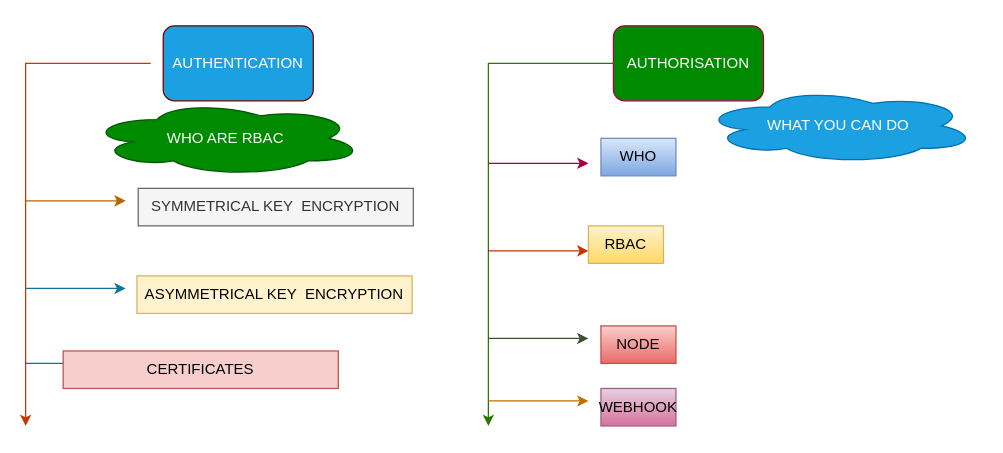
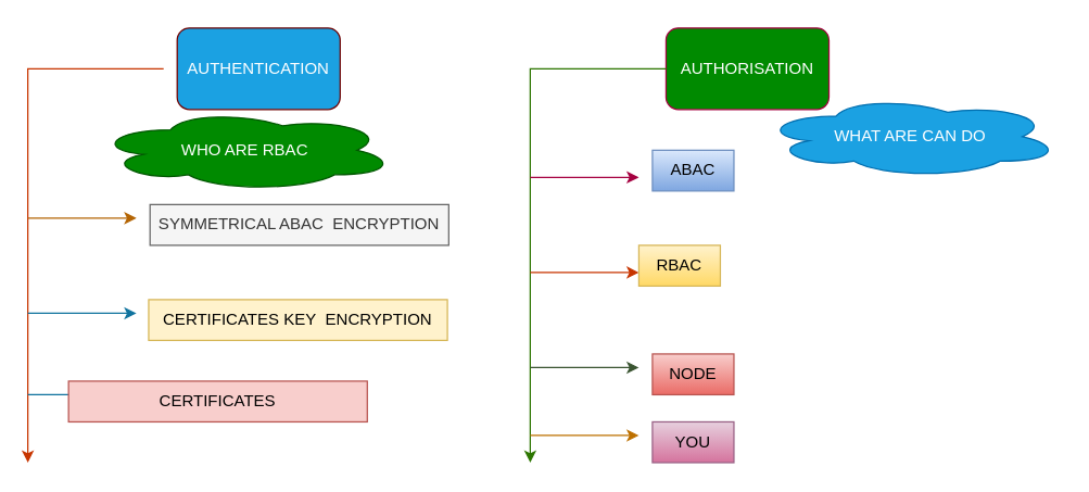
  <mxCell id="0" />
  <mxCell id="1" parent="0" />
  <mxCell id="2" value="AUTHENTICATION" style="rounded=1;whiteSpace=wrap;html=1;fillColor=#1ba1e2;fontColor=#ffffff;strokeColor=#6F0000;" vertex="1" parent="1"><mxGeometry x="130" y="20" width="120" height="60" as="geometry" /></mxCell>
  <mxCell id="3" value="" style="endArrow=classic;html=1;rounded=0;exitX=0;exitY=0.5;exitDx=0;exitDy=0;fillColor=#fa6800;strokeColor=#C73500;" edge="1" parent="1"><mxGeometry relative="1" as="geometry"><mxPoint x="120" y="50" as="sourcePoint" /><mxPoint x="20" y="340" as="targetPoint" /><Array as="points"><mxPoint x="20" y="50" /></Array></mxGeometry></mxCell>
  <mxCell id="4" value="" style="endArrow=classic;html=1;rounded=0;fillColor=#fad7ac;strokeColor=#b46504;" edge="1" parent="1"><mxGeometry relative="1" as="geometry"><mxPoint x="20" y="160" as="sourcePoint" /><mxPoint x="100" y="160" as="targetPoint" /></mxGeometry></mxCell>
  <mxCell id="5" value="" style="endArrow=classic;html=1;rounded=0;fillColor=#b1ddf0;strokeColor=#10739e;" edge="1" parent="1"><mxGeometry relative="1" as="geometry"><mxPoint x="20" y="230" as="sourcePoint" /><mxPoint x="100" y="230" as="targetPoint" /><Array as="points" /></mxGeometry></mxCell>
  <mxCell id="6" value="" style="endArrow=classic;html=1;rounded=0;fillColor=#b1ddf0;strokeColor=#10739e;" edge="1" parent="1"><mxGeometry relative="1" as="geometry"><mxPoint x="20" y="290" as="sourcePoint" /><mxPoint x="100" y="290" as="targetPoint" /><Array as="points" /></mxGeometry></mxCell>
- <mxCell id="7" value="SYMMETRICAL KEY&amp;nbsp; ENCRYPTION" style="text;html=1;whiteSpace=wrap;strokeColor=#666666;fillColor=#f5f5f5;align=center;verticalAlign=middle;rounded=0;fontColor=#333333;" vertex="1" parent="1"><mxGeometry x="110" y="150" width="220" height="30" as="geometry" /></mxCell>
- <mxCell id="8" value="ASYMMETRICAL KEY&amp;nbsp; ENCRYPTION" style="text;html=1;whiteSpace=wrap;strokeColor=#d6b656;fillColor=#fff2cc;align=center;verticalAlign=middle;rounded=0;" vertex="1" parent="1"><mxGeometry x="109" y="220" width="220" height="30" as="geometry" /></mxCell>
+ <mxCell id="7" value="SYMMETRICAL ABAC&amp;nbsp; ENCRYPTION" style="text;html=1;whiteSpace=wrap;strokeColor=#666666;fillColor=#f5f5f5;align=center;verticalAlign=middle;rounded=0;fontColor=#333333;" vertex="1" parent="1"><mxGeometry x="110" y="150" width="220" height="30" as="geometry" /></mxCell>
+ <mxCell id="8" value="CERTIFICATES KEY&amp;nbsp; ENCRYPTION" style="text;html=1;whiteSpace=wrap;strokeColor=#d6b656;fillColor=#fff2cc;align=center;verticalAlign=middle;rounded=0;" vertex="1" parent="1"><mxGeometry x="109" y="220" width="220" height="30" as="geometry" /></mxCell>
  <mxCell id="9" value="CERTIFICATES" style="text;html=1;whiteSpace=wrap;strokeColor=#b85450;fillColor=#f8cecc;align=center;verticalAlign=middle;rounded=0;" vertex="1" parent="1"><mxGeometry x="50" y="280" width="220" height="30" as="geometry" /></mxCell>
  <mxCell id="10" value="AUTHORISATION" style="rounded=1;whiteSpace=wrap;html=1;fillColor=#008a00;fontColor=#ffffff;strokeColor=#A50040;" vertex="1" parent="1"><mxGeometry x="490" y="20" width="120" height="60" as="geometry" /></mxCell>
  <mxCell id="11" value="" style="endArrow=classic;html=1;rounded=0;exitX=0;exitY=0.5;exitDx=0;exitDy=0;fillColor=#60a917;strokeColor=#2D7600;" edge="1" parent="1"><mxGeometry relative="1" as="geometry"><mxPoint x="490" y="50" as="sourcePoint" /><mxPoint x="390" y="340" as="targetPoint" /><Array as="points"><mxPoint x="390" y="50" /></Array></mxGeometry></mxCell>
  <mxCell id="12" value="" style="endArrow=classic;html=1;rounded=0;fillColor=#d80073;strokeColor=#A50040;" edge="1" parent="1"><mxGeometry relative="1" as="geometry"><mxPoint x="390" y="130" as="sourcePoint" /><mxPoint x="470" y="130" as="targetPoint" /></mxGeometry></mxCell>
  <mxCell id="13" value="" style="endArrow=classic;html=1;rounded=0;fillColor=#fa6800;strokeColor=#C73500;" edge="1" parent="1"><mxGeometry relative="1" as="geometry"><mxPoint x="390" y="200" as="sourcePoint" /><mxPoint x="470" y="200" as="targetPoint" /></mxGeometry></mxCell>
  <mxCell id="14" value="" style="endArrow=classic;html=1;rounded=0;fillColor=#6d8764;strokeColor=#3A5431;" edge="1" parent="1"><mxGeometry relative="1" as="geometry"><mxPoint x="390" y="270" as="sourcePoint" /><mxPoint x="470" y="270" as="targetPoint" /></mxGeometry></mxCell>
  <mxCell id="15" value="" style="endArrow=classic;html=1;rounded=0;fillColor=#f0a30a;strokeColor=#BD7000;" edge="1" parent="1"><mxGeometry relative="1" as="geometry"><mxPoint x="390" y="320" as="sourcePoint" /><mxPoint x="470" y="320" as="targetPoint" /><Array as="points" /></mxGeometry></mxCell>
- <mxCell id="16" value="WHO" style="text;html=1;whiteSpace=wrap;strokeColor=#6c8ebf;fillColor=#dae8fc;align=center;verticalAlign=middle;rounded=0;gradientColor=#7ea6e0;" vertex="1" parent="1"><mxGeometry x="480" y="110" width="60" height="30" as="geometry" /></mxCell>
+ <mxCell id="16" value="ABAC" style="text;html=1;whiteSpace=wrap;strokeColor=#6c8ebf;fillColor=#dae8fc;align=center;verticalAlign=middle;rounded=0;gradientColor=#7ea6e0;" vertex="1" parent="1"><mxGeometry x="480" y="110" width="60" height="30" as="geometry" /></mxCell>
  <mxCell id="17" value="RBAC" style="text;html=1;whiteSpace=wrap;strokeColor=#d6b656;fillColor=#fff2cc;align=center;verticalAlign=middle;rounded=0;gradientColor=#ffd966;" vertex="1" parent="1"><mxGeometry x="470" y="180" width="60" height="30" as="geometry" /></mxCell>
  <mxCell id="18" value="NODE" style="text;html=1;whiteSpace=wrap;strokeColor=#b85450;fillColor=#f8cecc;align=center;verticalAlign=middle;rounded=0;gradientColor=#ea6b66;" vertex="1" parent="1"><mxGeometry x="480" y="260" width="60" height="30" as="geometry" /></mxCell>
- <mxCell id="19" value="WEBHOOK" style="text;html=1;whiteSpace=wrap;strokeColor=#996185;fillColor=#e6d0de;align=center;verticalAlign=middle;rounded=0;gradientColor=#d5739d;" vertex="1" parent="1"><mxGeometry x="480" y="310" width="60" height="30" as="geometry" /></mxCell>
+ <mxCell id="19" value="YOU" style="text;html=1;whiteSpace=wrap;strokeColor=#996185;fillColor=#e6d0de;align=center;verticalAlign=middle;rounded=0;gradientColor=#d5739d;" vertex="1" parent="1"><mxGeometry x="480" y="310" width="60" height="30" as="geometry" /></mxCell>
  <mxCell id="20" value="WHO ARE RBAC" style="ellipse;shape=cloud;whiteSpace=wrap;html=1;fillColor=#008a00;fontColor=#ffffff;strokeColor=#005700;" vertex="1" parent="1"><mxGeometry x="70" y="80" width="220" height="60" as="geometry" /></mxCell>
- <mxCell id="21" value="WHAT YOU CAN DO" style="ellipse;shape=cloud;whiteSpace=wrap;html=1;fillColor=#1ba1e2;fontColor=#ffffff;strokeColor=#006EAF;" vertex="1" parent="1"><mxGeometry x="560" y="70" width="220" height="60" as="geometry" /></mxCell>
+ <mxCell id="21" value="WHAT ARE CAN DO" style="ellipse;shape=cloud;whiteSpace=wrap;html=1;fillColor=#1ba1e2;fontColor=#ffffff;strokeColor=#006EAF;" vertex="1" parent="1"><mxGeometry x="560" y="70" width="220" height="60" as="geometry" /></mxCell>
